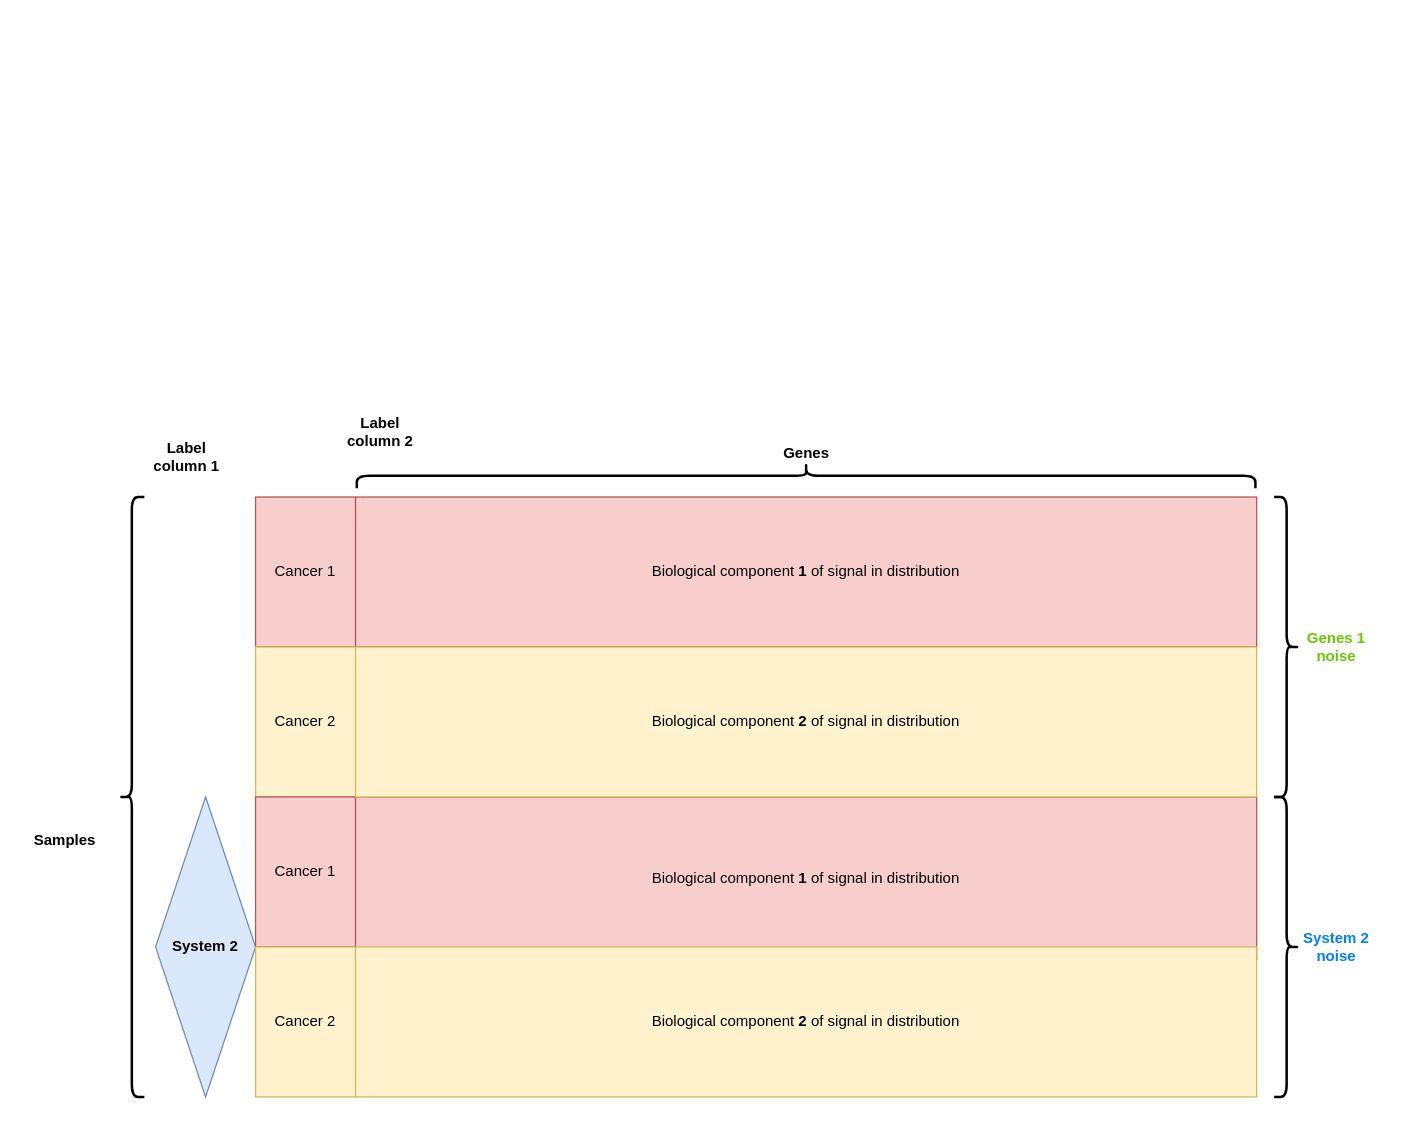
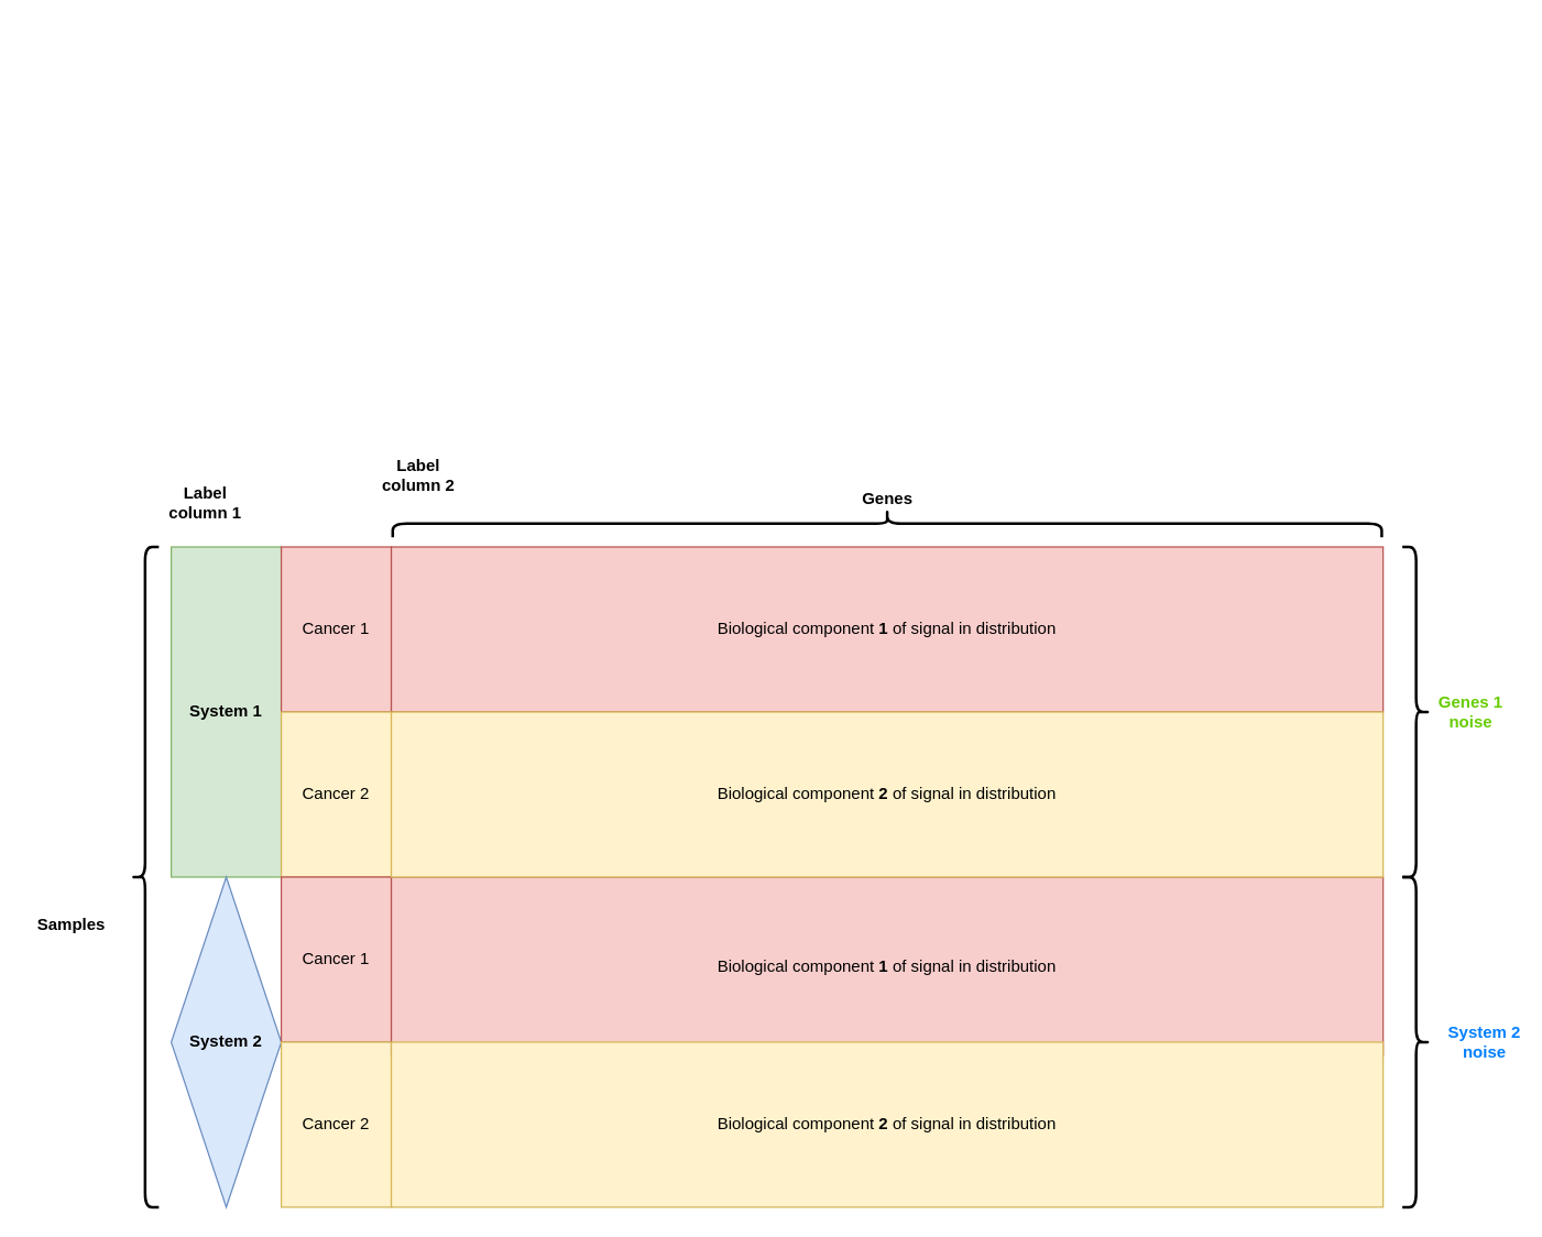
  <mxCell id="0" />
  <mxCell id="1" parent="0" />
+ <mxCell id="2" value="&lt;b&gt;System 1&lt;/b&gt;" style="rounded=0;whiteSpace=wrap;html=1;fillColor=#d5e8d4;strokeColor=#82b366;" parent="1" vertex="1"><mxGeometry x="124" y="397" width="80" height="240" as="geometry" /></mxCell>
  <mxCell id="3" value="&lt;b&gt;System 2&lt;/b&gt;" style="rhombus;whiteSpace=wrap;html=1;fillColor=#dae8fc;strokeColor=#6c8ebf;" parent="1" vertex="1"><mxGeometry x="124" y="637" width="80" height="240" as="geometry" /></mxCell>
  <mxCell id="4" value="Cancer 1" style="rounded=0;whiteSpace=wrap;html=1;fillColor=#f8cecc;strokeColor=#b85450;" parent="1" vertex="1"><mxGeometry x="204" y="397" width="80" height="120" as="geometry" /></mxCell>
  <mxCell id="5" value="Cancer 2" style="rounded=0;whiteSpace=wrap;html=1;fillColor=#fff2cc;strokeColor=#d6b656;" parent="1" vertex="1"><mxGeometry x="204" y="517" width="80" height="120" as="geometry" /></mxCell>
  <mxCell id="6" value="Cancer 1" style="rounded=0;whiteSpace=wrap;html=1;fillColor=#f8cecc;strokeColor=#b85450;" parent="1" vertex="1"><mxGeometry x="204" y="637" width="80" height="120" as="geometry" /></mxCell>
  <mxCell id="7" value="Cancer 2" style="rounded=0;whiteSpace=wrap;html=1;fillColor=#fff2cc;strokeColor=#d6b656;" parent="1" vertex="1"><mxGeometry x="204" y="757" width="80" height="120" as="geometry" /></mxCell>
  <mxCell id="8" value="Biological component &lt;b&gt;1&lt;/b&gt; of signal in distribution" style="rounded=0;whiteSpace=wrap;html=1;fillColor=#f8cecc;strokeColor=#b85450;" parent="1" vertex="1"><mxGeometry x="284" y="397" width="721" height="120" as="geometry" /></mxCell>
  <mxCell id="9" value="" style="shape=curlyBracket;whiteSpace=wrap;html=1;rounded=1;labelPosition=left;verticalLabelPosition=middle;align=right;verticalAlign=middle;rotation=0;strokeWidth=2;" parent="1" vertex="1"><mxGeometry x="95" y="397" width="20" height="480" as="geometry" /></mxCell>
  <mxCell id="10" value="&lt;b&gt;Genes&lt;/b&gt;" style="text;html=1;strokeColor=none;fillColor=none;align=center;verticalAlign=middle;whiteSpace=wrap;rounded=0;" parent="1" vertex="1"><mxGeometry x="584.5" y="347" width="120" height="30" as="geometry" /></mxCell>
  <mxCell id="11" value="" style="shape=curlyBracket;whiteSpace=wrap;html=1;rounded=1;labelPosition=left;verticalLabelPosition=middle;align=right;verticalAlign=middle;rotation=90;strokeWidth=2;" parent="1" vertex="1"><mxGeometry x="634.5" y="20.5" width="20" height="719" as="geometry" /></mxCell>
  <mxCell id="12" value="&lt;b&gt;&amp;nbsp;Samples&lt;/b&gt;" style="text;html=1;strokeColor=none;fillColor=none;align=center;verticalAlign=middle;whiteSpace=wrap;rounded=0;" parent="1" vertex="1"><mxGeometry x="20" y="657" width="60" height="30" as="geometry" /></mxCell>
  <mxCell id="13" style="edgeStyle=orthogonalEdgeStyle;rounded=0;orthogonalLoop=1;jettySize=auto;html=1;exitX=0.5;exitY=1;exitDx=0;exitDy=0;" parent="1" source="8" target="8" edge="1"><mxGeometry relative="1" as="geometry" /></mxCell>
  <mxCell id="14" value="Biological component &lt;b&gt;1&lt;/b&gt; of signal in distribution" style="rounded=0;whiteSpace=wrap;html=1;fillColor=#f8cecc;strokeColor=#b85450;" parent="1" vertex="1"><mxGeometry x="284" y="637" width="721" height="130" as="geometry" /></mxCell>
  <mxCell id="15" value="Biological component &lt;b&gt;2&lt;/b&gt;&amp;nbsp;of signal in distribution" style="rounded=0;whiteSpace=wrap;html=1;fillColor=#fff2cc;strokeColor=#d6b656;" parent="1" vertex="1"><mxGeometry x="284" y="517" width="721" height="120" as="geometry" /></mxCell>
  <mxCell id="16" value="Biological component &lt;b&gt;2&lt;/b&gt;&amp;nbsp;of signal in distribution" style="rounded=0;whiteSpace=wrap;html=1;fillColor=#fff2cc;strokeColor=#d6b656;" parent="1" vertex="1"><mxGeometry x="284" y="757" width="721" height="120" as="geometry" /></mxCell>
  <mxCell id="17" value="" style="shape=curlyBracket;whiteSpace=wrap;html=1;rounded=1;flipH=1;labelPosition=right;verticalLabelPosition=middle;align=left;verticalAlign=middle;strokeWidth=2;" parent="1" vertex="1"><mxGeometry x="1019" y="397" width="20" height="240" as="geometry" /></mxCell>
  <mxCell id="18" value="" style="shape=curlyBracket;whiteSpace=wrap;html=1;rounded=1;flipH=1;labelPosition=right;verticalLabelPosition=middle;align=left;verticalAlign=middle;strokeWidth=2;" parent="1" vertex="1"><mxGeometry x="1019" y="637" width="20" height="240" as="geometry" /></mxCell>
  <mxCell id="19" value="&lt;b style=&quot;&quot;&gt;&lt;font color=&quot;#66cc00&quot;&gt;Genes 1 noise&lt;/font&gt;&lt;/b&gt;" style="text;html=1;strokeColor=none;fillColor=none;align=center;verticalAlign=middle;whiteSpace=wrap;rounded=0;" parent="1" vertex="1"><mxGeometry x="1039" y="502" width="60" height="30" as="geometry" /></mxCell>
- <mxCell id="20" value="&lt;font color=&quot;#007fff&quot;&gt;&lt;b&gt;System 2 noise&lt;/b&gt;&lt;/font&gt;" style="text;html=1;strokeColor=none;fillColor=none;align=center;verticalAlign=middle;whiteSpace=wrap;rounded=0;fontColor=#009900;" parent="1" vertex="1"><mxGeometry x="1039" y="742" width="60" height="30" as="geometry" /></mxCell>
+ <mxCell id="20" value="&lt;font color=&quot;#007fff&quot;&gt;&lt;b&gt;System 2 noise&lt;/b&gt;&lt;/font&gt;" style="text;html=1;strokeColor=none;fillColor=none;align=center;verticalAlign=middle;whiteSpace=wrap;rounded=0;fontColor=#009900;" parent="1" vertex="1"><mxGeometry x="1049" y="742" width="60" height="30" as="geometry" /></mxCell>
  <mxCell id="21" value="&lt;b style=&quot;border-color: var(--border-color);&quot;&gt;Label column 1&lt;/b&gt;" style="text;html=1;strokeColor=none;fillColor=none;align=center;verticalAlign=middle;whiteSpace=wrap;rounded=0;" parent="1" vertex="1"><mxGeometry x="119" y="350" width="60" height="30" as="geometry" /></mxCell>
  <mxCell id="22" value="&lt;b style=&quot;border-color: var(--border-color);&quot;&gt;Label column 2&lt;/b&gt;" style="text;html=1;strokeColor=none;fillColor=none;align=center;verticalAlign=middle;whiteSpace=wrap;rounded=0;" parent="1" vertex="1"><mxGeometry x="274" y="330" width="60" height="30" as="geometry" /></mxCell>
